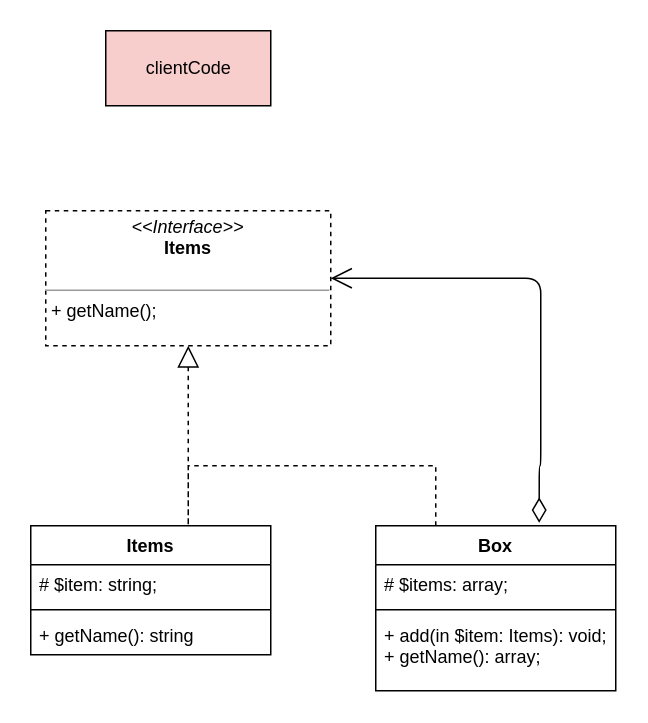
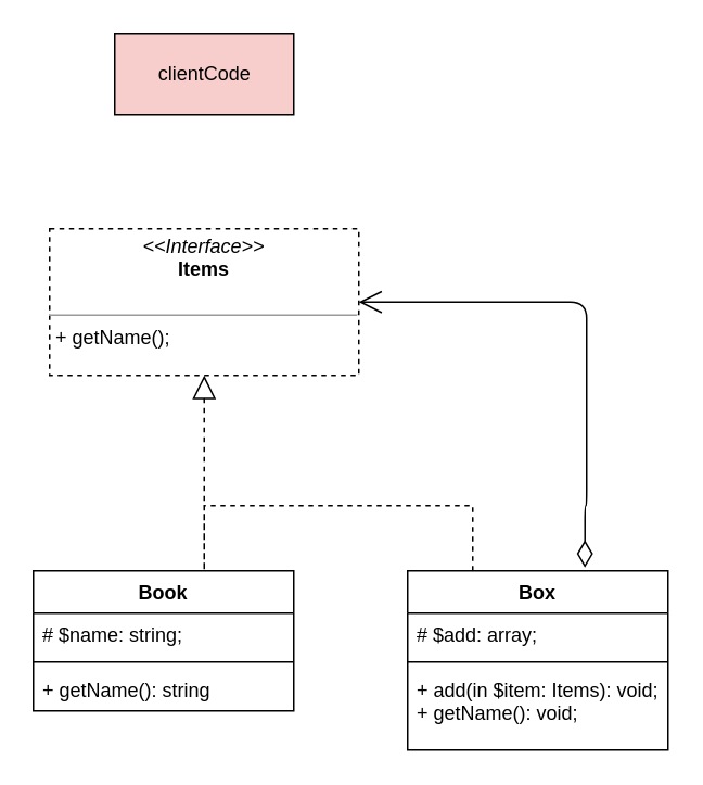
  <mxCell id="0" />
  <mxCell id="1" parent="0" />
  <mxCell id="2" value="&lt;p style=&quot;margin: 0px ; margin-top: 4px ; text-align: center&quot;&gt;&lt;i&gt;&amp;lt;&amp;lt;Interface&amp;gt;&amp;gt;&lt;/i&gt;&lt;br&gt;&lt;b&gt;Items&lt;/b&gt;&lt;/p&gt;&lt;p style=&quot;margin: 0px ; margin-left: 4px&quot;&gt;&lt;br&gt;&lt;/p&gt;&lt;hr size=&quot;1&quot;&gt;&lt;p style=&quot;margin: 0px ; margin-left: 4px&quot;&gt;+ getName();&lt;br&gt;&lt;/p&gt;" style="verticalAlign=top;align=left;overflow=fill;fontSize=12;fontFamily=Helvetica;html=1;dashed=1;" vertex="1" parent="1"><mxGeometry x="30" y="140" width="190" height="90" as="geometry" /></mxCell>
- <mxCell id="3" value="Items" style="swimlane;fontStyle=1;align=center;verticalAlign=top;childLayout=stackLayout;horizontal=1;startSize=26;horizontalStack=0;resizeParent=1;resizeParentMax=0;resizeLast=0;collapsible=1;marginBottom=0;" vertex="1" parent="1"><mxGeometry x="20" y="350" width="160" height="86" as="geometry" /></mxCell>
- <mxCell id="4" value="# $item: string;" style="text;strokeColor=none;fillColor=none;align=left;verticalAlign=top;spacingLeft=4;spacingRight=4;overflow=hidden;rotatable=0;points=[[0,0.5],[1,0.5]];portConstraint=eastwest;" vertex="1" parent="3"><mxGeometry y="26" width="160" height="26" as="geometry" /></mxCell>
+ <mxCell id="3" value="Book" style="swimlane;fontStyle=1;align=center;verticalAlign=top;childLayout=stackLayout;horizontal=1;startSize=26;horizontalStack=0;resizeParent=1;resizeParentMax=0;resizeLast=0;collapsible=1;marginBottom=0;" vertex="1" parent="1"><mxGeometry x="20" y="350" width="160" height="86" as="geometry" /></mxCell>
+ <mxCell id="4" value="# $name: string;" style="text;strokeColor=none;fillColor=none;align=left;verticalAlign=top;spacingLeft=4;spacingRight=4;overflow=hidden;rotatable=0;points=[[0,0.5],[1,0.5]];portConstraint=eastwest;" vertex="1" parent="3"><mxGeometry y="26" width="160" height="26" as="geometry" /></mxCell>
  <mxCell id="5" value="" style="line;strokeWidth=1;fillColor=none;align=left;verticalAlign=middle;spacingTop=-1;spacingLeft=3;spacingRight=3;rotatable=0;labelPosition=right;points=[];portConstraint=eastwest;" vertex="1" parent="3"><mxGeometry y="52" width="160" height="8" as="geometry" /></mxCell>
  <mxCell id="6" value="+ getName(): string" style="text;strokeColor=none;fillColor=none;align=left;verticalAlign=top;spacingLeft=4;spacingRight=4;overflow=hidden;rotatable=0;points=[[0,0.5],[1,0.5]];portConstraint=eastwest;" vertex="1" parent="3"><mxGeometry y="60" width="160" height="26" as="geometry" /></mxCell>
  <mxCell id="7" value="Box" style="swimlane;fontStyle=1;align=center;verticalAlign=top;childLayout=stackLayout;horizontal=1;startSize=26;horizontalStack=0;resizeParent=1;resizeParentMax=0;resizeLast=0;collapsible=1;marginBottom=0;" vertex="1" parent="1"><mxGeometry x="250" y="350" width="160" height="110" as="geometry" /></mxCell>
- <mxCell id="8" value="# $items: array;" style="text;strokeColor=none;fillColor=none;align=left;verticalAlign=top;spacingLeft=4;spacingRight=4;overflow=hidden;rotatable=0;points=[[0,0.5],[1,0.5]];portConstraint=eastwest;" vertex="1" parent="7"><mxGeometry y="26" width="160" height="26" as="geometry" /></mxCell>
+ <mxCell id="8" value="# $add: array;" style="text;strokeColor=none;fillColor=none;align=left;verticalAlign=top;spacingLeft=4;spacingRight=4;overflow=hidden;rotatable=0;points=[[0,0.5],[1,0.5]];portConstraint=eastwest;" vertex="1" parent="7"><mxGeometry y="26" width="160" height="26" as="geometry" /></mxCell>
  <mxCell id="9" value="" style="line;strokeWidth=1;fillColor=none;align=left;verticalAlign=middle;spacingTop=-1;spacingLeft=3;spacingRight=3;rotatable=0;labelPosition=right;points=[];portConstraint=eastwest;" vertex="1" parent="7"><mxGeometry y="52" width="160" height="8" as="geometry" /></mxCell>
- <mxCell id="10" value="+ add(in $item: Items): void;&#10;+ getName(): array;" style="text;strokeColor=none;fillColor=none;align=left;verticalAlign=top;spacingLeft=4;spacingRight=4;overflow=hidden;rotatable=0;points=[[0,0.5],[1,0.5]];portConstraint=eastwest;" vertex="1" parent="7"><mxGeometry y="60" width="160" height="50" as="geometry" /></mxCell>
+ <mxCell id="10" value="+ add(in $item: Items): void;&#10;+ getName(): void;" style="text;strokeColor=none;fillColor=none;align=left;verticalAlign=top;spacingLeft=4;spacingRight=4;overflow=hidden;rotatable=0;points=[[0,0.5],[1,0.5]];portConstraint=eastwest;" vertex="1" parent="7"><mxGeometry y="60" width="160" height="50" as="geometry" /></mxCell>
  <mxCell id="11" value="" style="endArrow=block;dashed=1;endFill=0;endSize=12;html=1;entryX=0.5;entryY=1;entryDx=0;entryDy=0;exitX=0.25;exitY=0;exitDx=0;exitDy=0;rounded=0;" edge="1" parent="1" source="7" target="2"><mxGeometry width="160" relative="1" as="geometry"><mxPoint x="300" y="310" as="sourcePoint" /><mxPoint x="210" y="270" as="targetPoint" /><Array as="points"><mxPoint x="290" y="310" /><mxPoint x="125" y="310" /><mxPoint x="125" y="350" /></Array></mxGeometry></mxCell>
  <mxCell id="12" value="" style="endArrow=open;html=1;endSize=12;startArrow=diamondThin;startSize=14;startFill=0;edgeStyle=orthogonalEdgeStyle;align=left;verticalAlign=bottom;entryX=1;entryY=0.5;entryDx=0;entryDy=0;exitX=0.681;exitY=-0.018;exitDx=0;exitDy=0;exitPerimeter=0;" edge="1" parent="1" source="7" target="2"><mxGeometry x="-0.151" y="-70" relative="1" as="geometry"><mxPoint x="380" y="310" as="sourcePoint" /><mxPoint x="440" y="210" as="targetPoint" /><Array as="points"><mxPoint x="359" y="310" /><mxPoint x="360" y="310" /><mxPoint x="360" y="185" /></Array><mxPoint as="offset" /></mxGeometry></mxCell>
  <mxCell id="13" value="clientCode" style="html=1;fillColor=#f8cecc;" vertex="1" parent="1"><mxGeometry x="70" y="20" width="110" height="50" as="geometry" /></mxCell>
